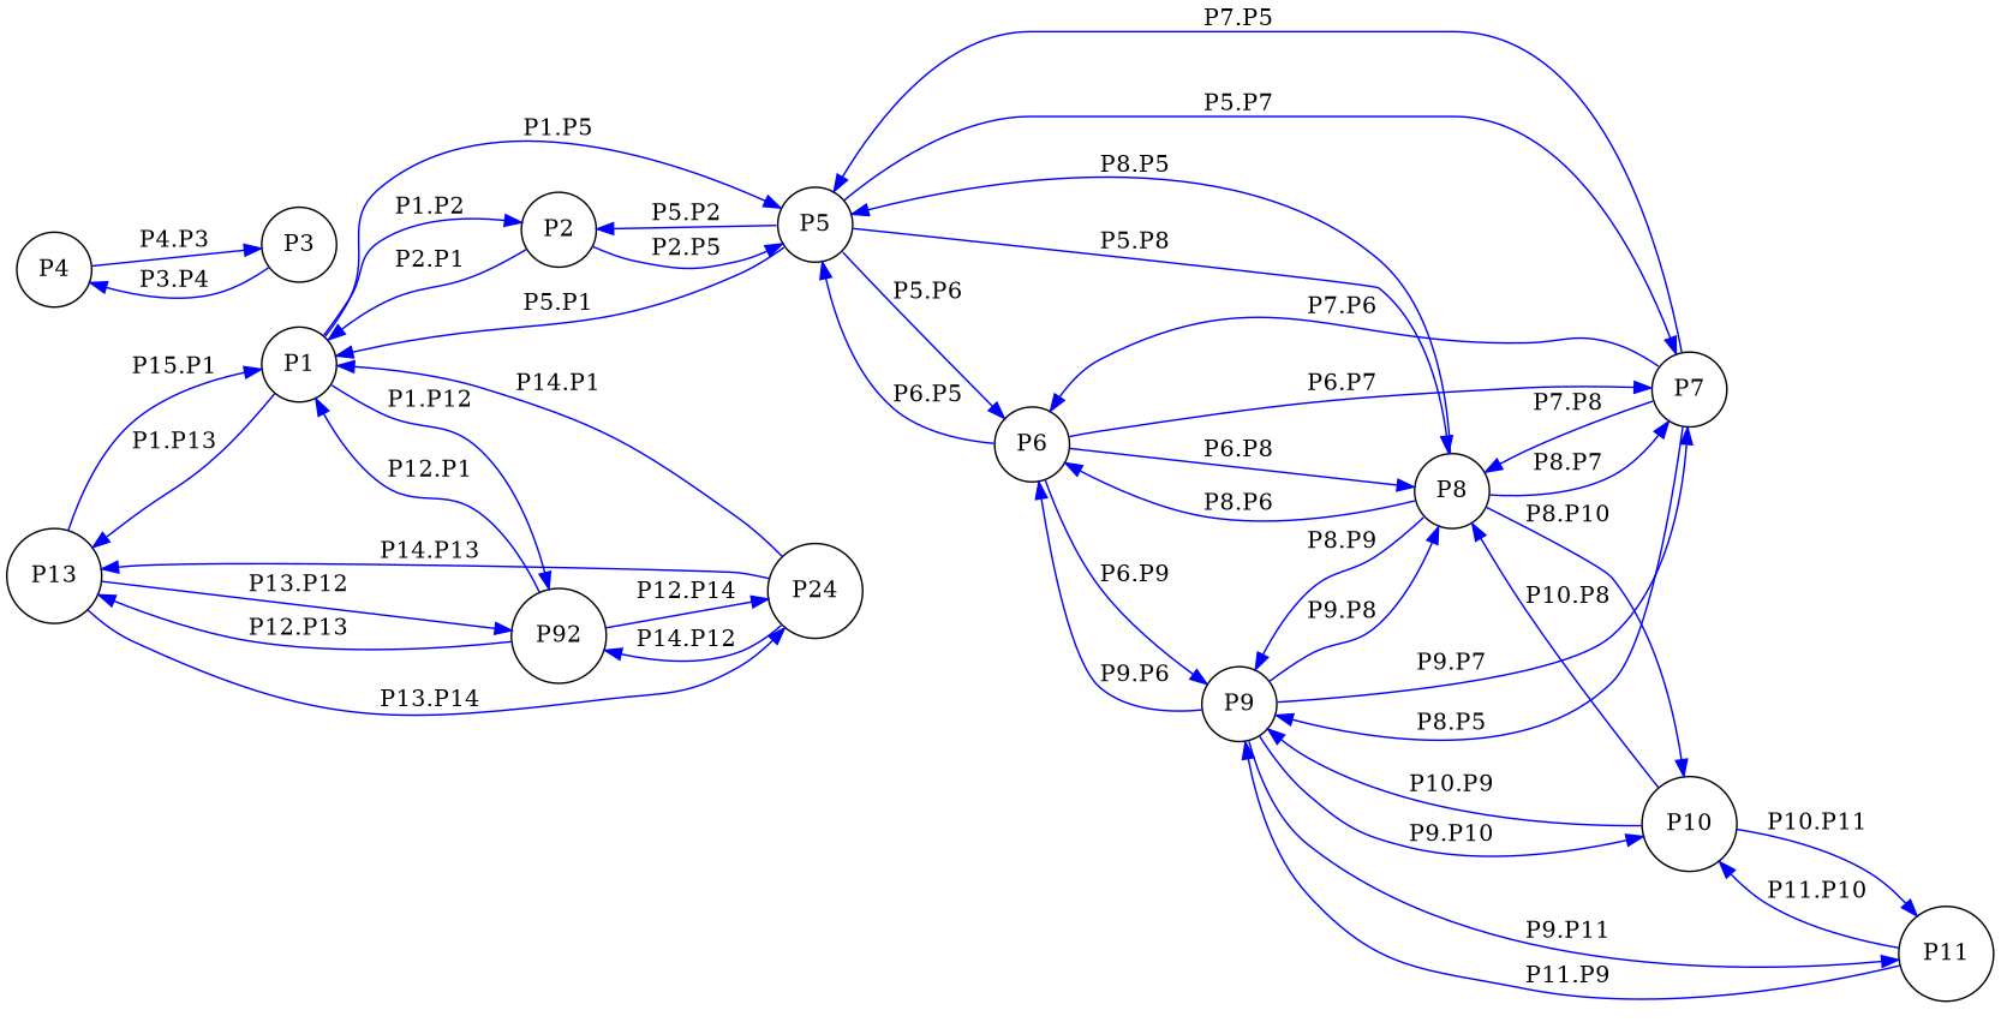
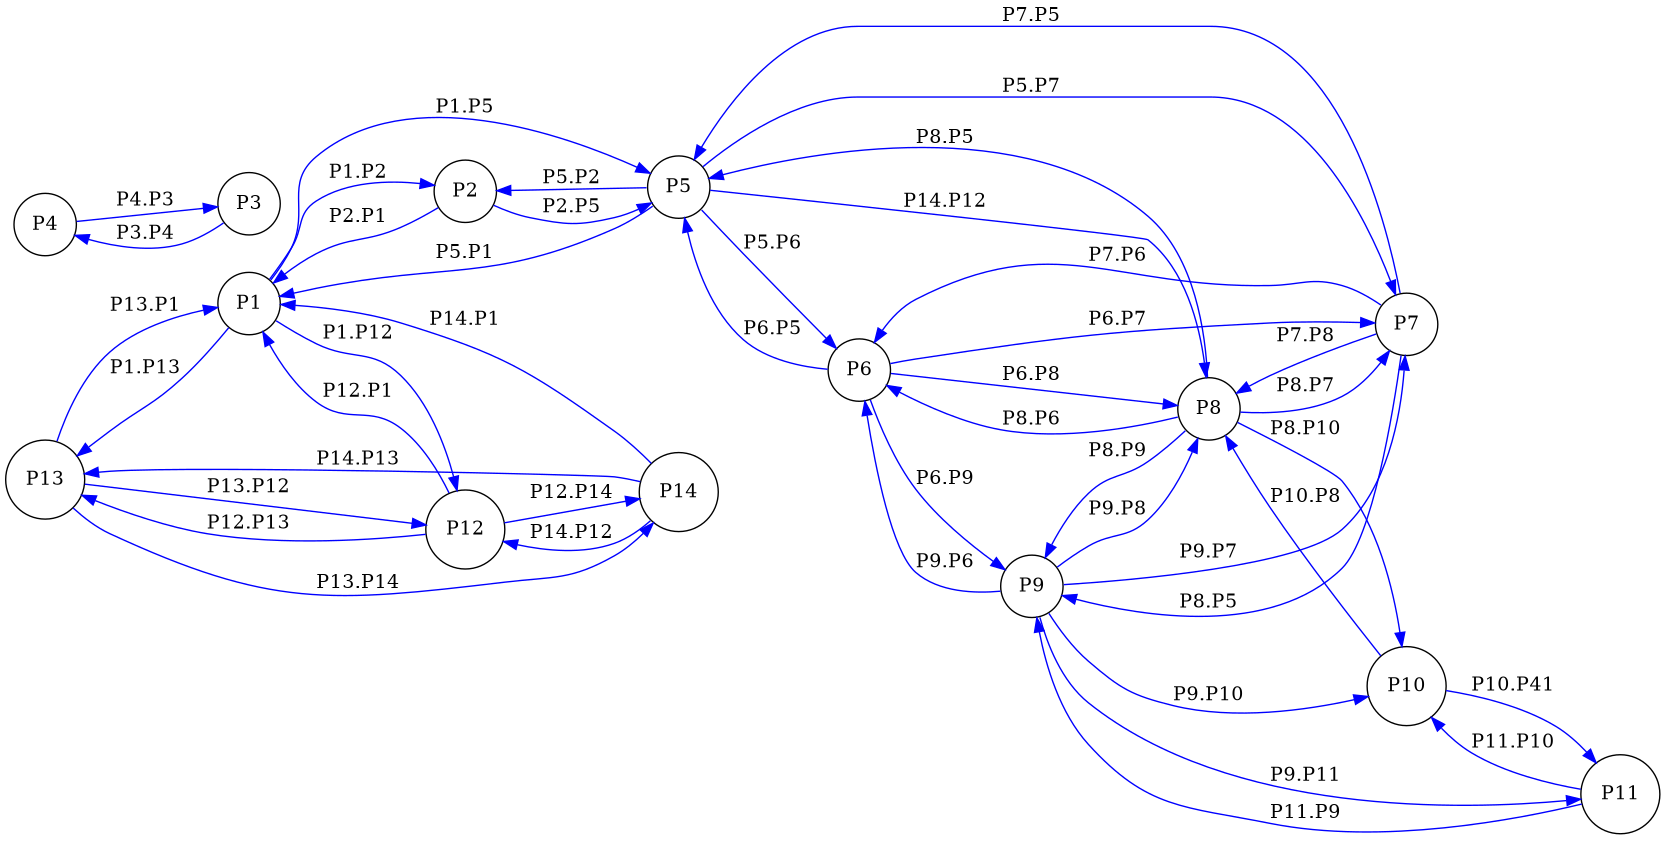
  digraph {
    rankdir=LR
    node [shape=circle]
    edge [color=blue]
    P13
    P1
-   P12 [label=P92]
-   P14 [label=P24]
+   P12
+   P14
    P5
    P2
    P8
    P7
    P6
    P10
    P9
    P11
    P4
    P3
-   P13 -> P1 [label="P15.P1"]
+   P13 -> P1 [label="P13.P1"]
    P13 -> P12 [label="P13.P12"]
    P13 -> P14 [label="P13.P14"]
    P1 -> P13 [label="P1.P13"]
    P1 -> P12 [label="P1.P12"]
    P1 -> P5 [label="P1.P5"]
    P1 -> P2 [label="P1.P2"]
    P12 -> P13 [label="P12.P13"]
    P12 -> P1 [label="P12.P1"]
    P12 -> P14 [label="P12.P14"]
    P14 -> P13 [label="P14.P13"]
    P14 -> P1 [label="P14.P1"]
    P14 -> P12 [label="P14.P12"]
    P5 -> P1 [label="P5.P1"]
    P5 -> P2 [label="P5.P2"]
-   P5 -> P8 [label="P5.P8"]
+   P5 -> P8 [label="P14.P12"]
    P5 -> P7 [label="P5.P7"]
    P5 -> P6 [label="P5.P6"]
    P2 -> P1 [label="P2.P1"]
    P2 -> P5 [label="P2.P5"]
    P8 -> P5 [label="P8.P5"]
    P8 -> P7 [label="P8.P7"]
    P8 -> P6 [label="P8.P6"]
    P8 -> P10 [label="P8.P10"]
    P8 -> P9 [label="P8.P9"]
    P7 -> P5 [label="P7.P5"]
    P7 -> P8 [label="P7.P8"]
    P7 -> P6 [label="P7.P6"]
    P7 -> P9 [label="P8.P5"]
    P6 -> P5 [label="P6.P5"]
    P6 -> P8 [label="P6.P8"]
    P6 -> P7 [label="P6.P7"]
    P6 -> P9 [label="P6.P9"]
    P10 -> P8 [label="P10.P8"]
-   P10 -> P9 [label="P10.P9"]
-   P10 -> P11 [label="P10.P11"]
+   P10 -> P11 [label="P10.P41"]
    P9 -> P8 [label="P9.P8"]
    P9 -> P7 [label="P9.P7"]
    P9 -> P6 [label="P9.P6"]
    P9 -> P10 [label="P9.P10"]
    P9 -> P11 [label="P9.P11"]
    P11 -> P10 [label="P11.P10"]
    P11 -> P9 [label="P11.P9"]
    P4 -> P3 [label="P4.P3"]
    P3 -> P4 [label="P3.P4"]
  }
